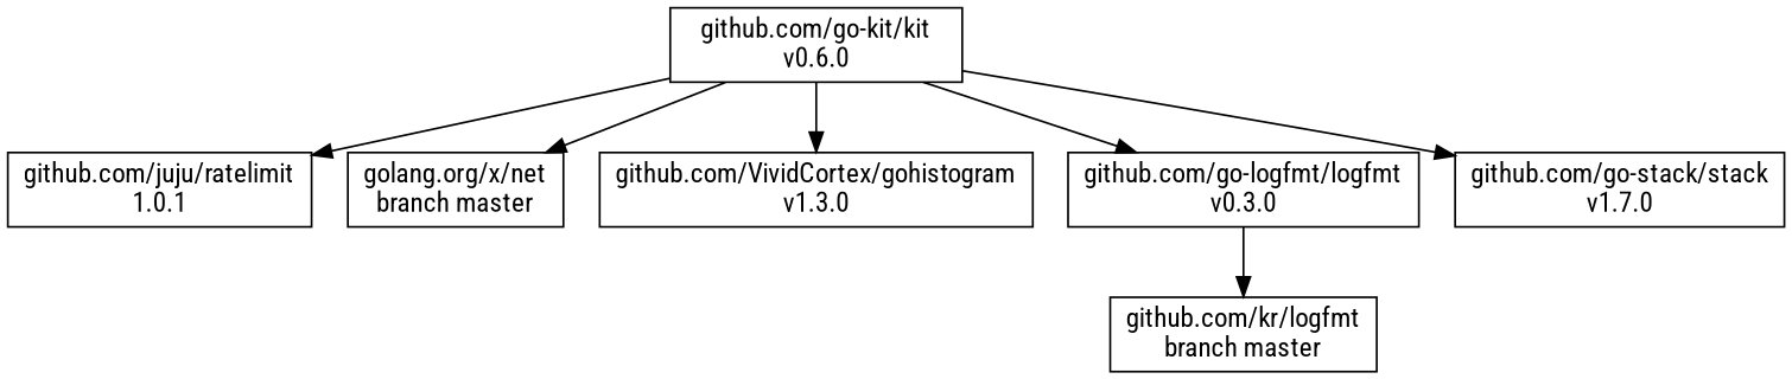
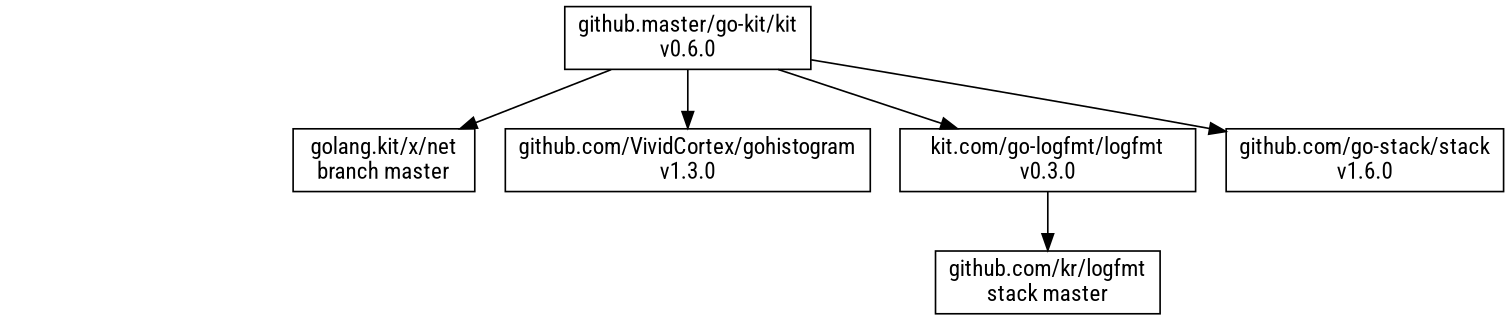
  digraph {
    fontname="Roboto Condensed"
    node [fontname="Roboto Condensed" shape=box]
    edge [fontname="Roboto Condensed"]
-   n1 [label="github.com/go-kit/kit\nv0.6.0"]
-   n2 [label="github.com/juju/ratelimit\n1.0.1"]
-   n3 [label="golang.org/x/net\nbranch master"]
+   n1 [label="github.master/go-kit/kit\nv0.6.0"]
+   n3 [label="golang.kit/x/net\nbranch master"]
    n4 [label="github.com/VividCortex/gohistogram\nv1.3.0"]
-   n5 [label="github.com/go-logfmt/logfmt\nv0.3.0"]
-   n6 [label="github.com/go-stack/stack\nv1.7.0"]
-   n7 [label="github.com/kr/logfmt\nbranch master"]
-   n1 -> n2
+   n5 [label="kit.com/go-logfmt/logfmt\nv0.3.0"]
+   n6 [label="github.com/go-stack/stack\nv1.6.0"]
+   n7 [label="github.com/kr/logfmt\nstack master"]
    n1 -> n3
    n1 -> n4
    n1 -> n5
    n1 -> n6
    n5 -> n7
  }
